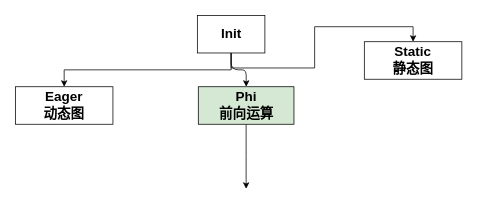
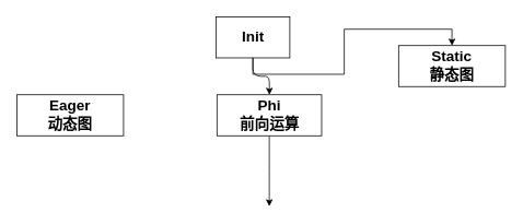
  <mxCell id="0" />
  <mxCell id="1" parent="0" />
  <mxCell id="2" value="" style="edgeStyle=orthogonalEdgeStyle;orthogonalLoop=1;jettySize=auto;html=1;fontSize=18;" parent="1" source="5" target="7" edge="1"><mxGeometry relative="1" as="geometry" /></mxCell>
- <mxCell id="3" style="edgeStyle=orthogonalEdgeStyle;rounded=0;orthogonalLoop=1;jettySize=auto;html=1;exitX=0.5;exitY=1;exitDx=0;exitDy=0;entryX=0.5;entryY=0;entryDx=0;entryDy=0;fontSize=18;" parent="1" source="5" target="9" edge="1"><mxGeometry relative="1" as="geometry" /></mxCell>
  <mxCell id="4" style="edgeStyle=orthogonalEdgeStyle;rounded=0;orthogonalLoop=1;jettySize=auto;html=1;exitX=0.5;exitY=1;exitDx=0;exitDy=0;entryX=0.5;entryY=0;entryDx=0;entryDy=0;" edge="1" parent="1" source="5" target="8"><mxGeometry relative="1" as="geometry" /></mxCell>
  <mxCell id="5" value="&lt;b&gt;&lt;font style=&quot;font-size: 18px;&quot;&gt;Init&lt;/font&gt;&lt;/b&gt;" style="whiteSpace=wrap;html=1;" parent="1" vertex="1"><mxGeometry x="262.5" y="20" width="90" height="50" as="geometry" /></mxCell>
  <mxCell id="6" style="edgeStyle=orthogonalEdgeStyle;rounded=0;orthogonalLoop=1;jettySize=auto;html=1;exitX=0.5;exitY=1;exitDx=0;exitDy=0;fontSize=18;entryX=0.5;entryY=0;entryDx=0;entryDy=0;" parent="1" source="7" edge="1"><mxGeometry relative="1" as="geometry"><mxPoint x="327.5" y="251" as="targetPoint" /></mxGeometry></mxCell>
- <mxCell id="7" value="&lt;span style=&quot;font-size: 18px;&quot;&gt;&lt;b&gt;Phi&lt;br&gt;前向运算&lt;br&gt;&lt;/b&gt;&lt;/span&gt;" style="whiteSpace=wrap;html=1;fillColor=#d5e8d4;" parent="1" vertex="1"><mxGeometry x="263.75" y="115" width="127.5" height="50" as="geometry" /></mxCell>
+ <mxCell id="7" value="&lt;span style=&quot;font-size: 18px;&quot;&gt;&lt;b&gt;Phi&lt;br&gt;前向运算&lt;br&gt;&lt;/b&gt;&lt;/span&gt;" style="whiteSpace=wrap;html=1;" parent="1" vertex="1"><mxGeometry x="263.75" y="115" width="127.5" height="50" as="geometry" /></mxCell>
  <mxCell id="8" value="&lt;span style=&quot;font-size: 18px;&quot;&gt;&lt;b&gt;Static&lt;br&gt;静态图&lt;br&gt;&lt;/b&gt;&lt;/span&gt;" style="whiteSpace=wrap;html=1;" parent="1" vertex="1"><mxGeometry x="485" y="55" width="130" height="50" as="geometry" /></mxCell>
  <mxCell id="9" value="&lt;span style=&quot;font-size: 18px;&quot;&gt;&lt;b&gt;Eager&lt;br&gt;动态图&lt;br&gt;&lt;/b&gt;&lt;/span&gt;" style="whiteSpace=wrap;html=1;" parent="1" vertex="1"><mxGeometry x="20" y="115" width="130" height="50" as="geometry" /></mxCell>
